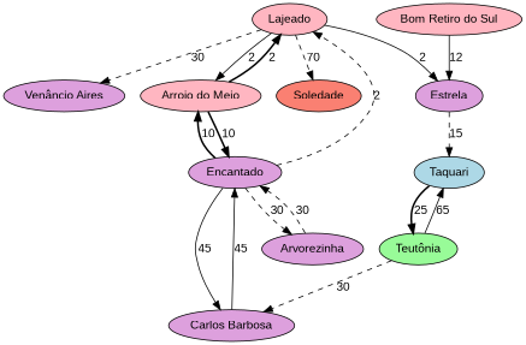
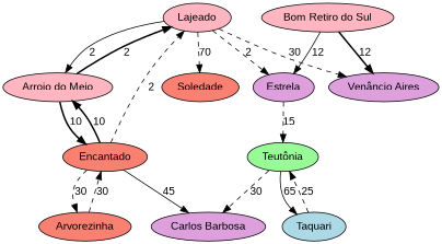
  digraph {
    fontname="Liberation Sans"
    node [fillcolor=lightpink fontname="Liberation Sans" style=filled]
    edge [fontname="Liberation Sans" style=dashed]
    Lajeado
-   Encantado [fillcolor=plum]
+   Encantado [fillcolor=salmon]
    "Arroio do Meio"
-   Arvorezinha [fillcolor=plum]
+   Arvorezinha [fillcolor=salmon]
    "Carlos Barbosa" [fillcolor=plum]
    Estrela [fillcolor=plum]
    "Venâncio Aires" [fillcolor=plum]
    Soledade [fillcolor=salmon]
    "Teutônia" [fillcolor=palegreen]
    "Bom Retiro do Sul"
    Taquari [fillcolor=lightblue]
    Lajeado -> "Arroio do Meio" [label=2 style=solid]
-   Lajeado -> Estrela [label=2 style=solid]
+   Lajeado -> Estrela [label=2]
    Lajeado -> "Venâncio Aires" [label=30]
    Lajeado -> Soledade [label=70]
    Encantado -> Lajeado [label=2]
    Encantado -> "Arroio do Meio" [label=10 style=bold]
    Encantado -> Arvorezinha [label=30]
    Encantado -> "Carlos Barbosa" [label=45 style=solid]
    "Arroio do Meio" -> Lajeado [label=2 style=bold]
    "Arroio do Meio" -> Encantado [label=10 style=bold]
    Arvorezinha -> Encantado [label=30]
-   "Carlos Barbosa" -> Encantado [label=45 style=solid]
-   Estrela -> Taquari [label=15]
+   Estrela -> "Teutônia" [label=15]
    "Teutônia" -> "Carlos Barbosa" [label=30]
    "Teutônia" -> Taquari [label=65 style=solid]
    "Bom Retiro do Sul" -> Estrela [label=12 style=solid]
-   Taquari -> "Teutônia" [label=25 style=bold]
+   "Bom Retiro do Sul" -> "Venâncio Aires" [label=12 style=bold]
+   Taquari -> "Teutônia" [label=25]
  }
